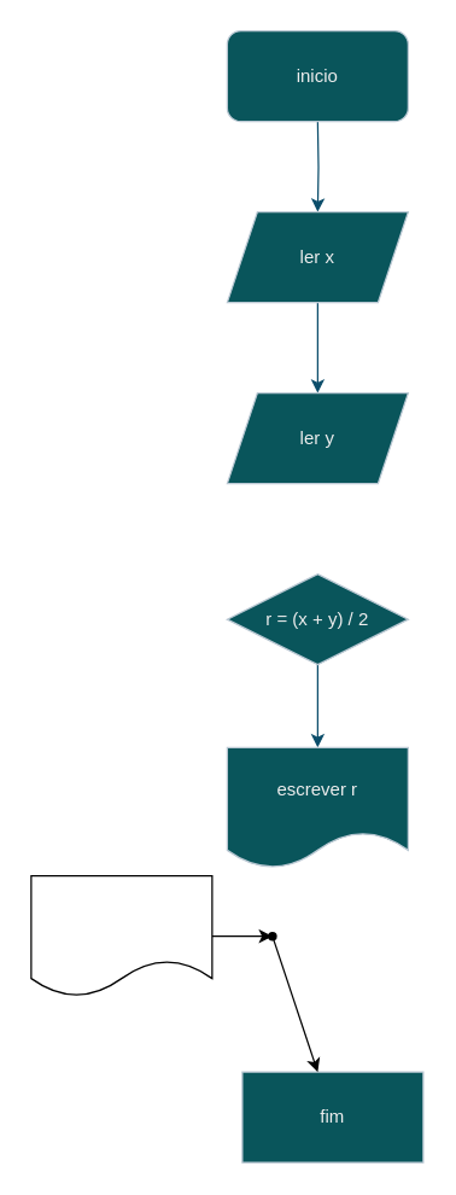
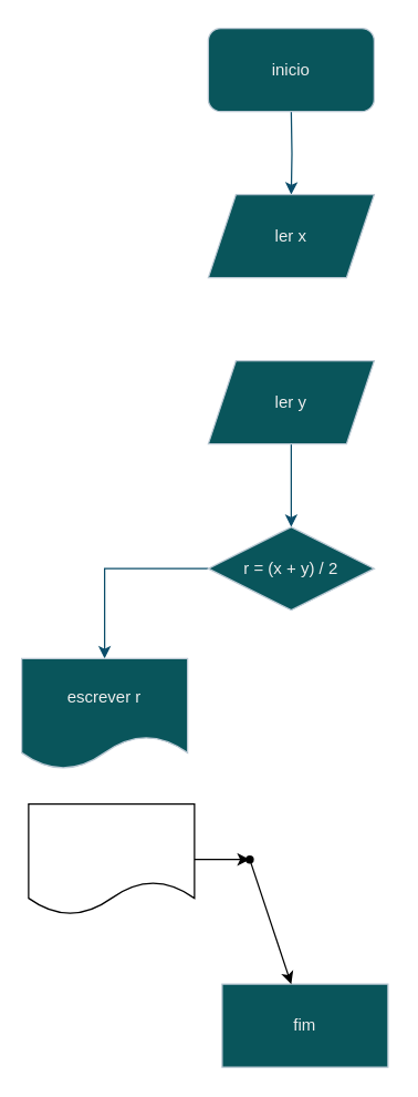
  <mxCell id="0" />
  <mxCell id="1" parent="0" />
  <mxCell id="2" value="" style="edgeStyle=orthogonalEdgeStyle;rounded=0;orthogonalLoop=1;jettySize=auto;html=1;labelBackgroundColor=none;strokeColor=#0B4D6A;fontColor=default;" parent="1" target="4" edge="1"><mxGeometry relative="1" as="geometry"><mxPoint x="210" y="80" as="sourcePoint" /></mxGeometry></mxCell>
- <mxCell id="3" value="" style="edgeStyle=orthogonalEdgeStyle;rounded=0;orthogonalLoop=1;jettySize=auto;html=1;labelBackgroundColor=none;strokeColor=#0B4D6A;fontColor=default;" parent="1" source="4" target="6" edge="1"><mxGeometry relative="1" as="geometry" /></mxCell>
  <mxCell id="4" value="ler x" style="shape=parallelogram;perimeter=parallelogramPerimeter;whiteSpace=wrap;html=1;fixedSize=1;labelBackgroundColor=none;fillColor=#09555B;strokeColor=#BAC8D3;fontColor=#EEEEEE;" parent="1" vertex="1"><mxGeometry x="150" y="140" width="120" height="60" as="geometry" /></mxCell>
+ <mxCell id="5" value="" style="edgeStyle=orthogonalEdgeStyle;rounded=0;orthogonalLoop=1;jettySize=auto;html=1;labelBackgroundColor=none;strokeColor=#0B4D6A;fontColor=default;" parent="1" source="6" target="8" edge="1"><mxGeometry relative="1" as="geometry" /></mxCell>
  <mxCell id="6" value="ler y" style="shape=parallelogram;perimeter=parallelogramPerimeter;whiteSpace=wrap;html=1;fixedSize=1;labelBackgroundColor=none;fillColor=#09555B;strokeColor=#BAC8D3;fontColor=#EEEEEE;" parent="1" vertex="1"><mxGeometry x="150" y="260" width="120" height="60" as="geometry" /></mxCell>
  <mxCell id="7" value="" style="edgeStyle=orthogonalEdgeStyle;rounded=0;orthogonalLoop=1;jettySize=auto;html=1;labelBackgroundColor=none;strokeColor=#0B4D6A;fontColor=default;" parent="1" source="8" target="9" edge="1"><mxGeometry relative="1" as="geometry" /></mxCell>
  <mxCell id="8" value="r = (x + y) / 2" style="rhombus;whiteSpace=wrap;html=1;labelBackgroundColor=none;fillColor=#09555B;strokeColor=#BAC8D3;fontColor=#EEEEEE;" parent="1" vertex="1"><mxGeometry x="150" y="380" width="120" height="60" as="geometry" /></mxCell>
- <mxCell id="9" value="escrever r" style="shape=document;whiteSpace=wrap;html=1;boundedLbl=1;labelBackgroundColor=none;fillColor=#09555B;strokeColor=#BAC8D3;fontColor=#EEEEEE;" parent="1" vertex="1"><mxGeometry x="150" y="495" width="120" height="80" as="geometry" /></mxCell>
+ <mxCell id="9" value="escrever r" style="shape=document;whiteSpace=wrap;html=1;boundedLbl=1;labelBackgroundColor=none;fillColor=#09555B;strokeColor=#BAC8D3;fontColor=#EEEEEE;" parent="1" vertex="1"><mxGeometry x="15" y="475" width="120" height="80" as="geometry" /></mxCell>
  <mxCell id="10" value="inicio" style="rounded=1;whiteSpace=wrap;html=1;labelBackgroundColor=none;fillColor=#09555B;strokeColor=#BAC8D3;fontColor=#EEEEEE;" parent="1" vertex="1"><mxGeometry x="150" y="20" width="120" height="60" as="geometry" /></mxCell>
  <mxCell id="11" value="fim" style="whiteSpace=wrap;html=1;labelBackgroundColor=none;fillColor=#09555B;strokeColor=#BAC8D3;fontColor=#EEEEEE;rounded=0;" parent="1" vertex="1"><mxGeometry x="160" y="710" width="120" height="60" as="geometry" /></mxCell>
  <mxCell id="12" value="" style="edgeStyle=none;html=1;" edge="1" parent="1" source="13" target="15"><mxGeometry relative="1" as="geometry" /></mxCell>
  <mxCell id="13" value="" style="shape=document;whiteSpace=wrap;html=1;boundedLbl=1;" vertex="1" parent="1"><mxGeometry x="20" y="580" width="120" height="80" as="geometry" /></mxCell>
  <mxCell id="14" value="" style="edgeStyle=none;html=1;" edge="1" parent="1" source="15" target="11"><mxGeometry relative="1" as="geometry" /></mxCell>
  <mxCell id="15" value="" style="shape=waypoint;sketch=0;size=6;pointerEvents=1;points=[];fillColor=default;resizable=0;rotatable=0;perimeter=centerPerimeter;snapToPoint=1;" vertex="1" parent="1"><mxGeometry x="170" y="610" width="20" height="20" as="geometry" /></mxCell>
